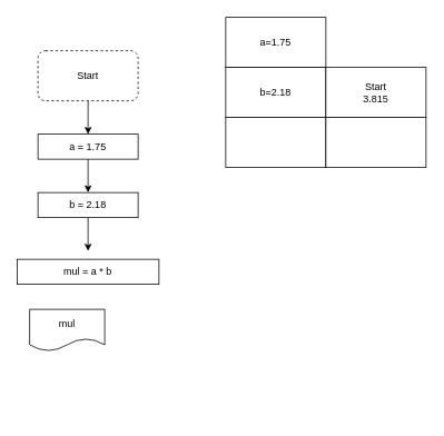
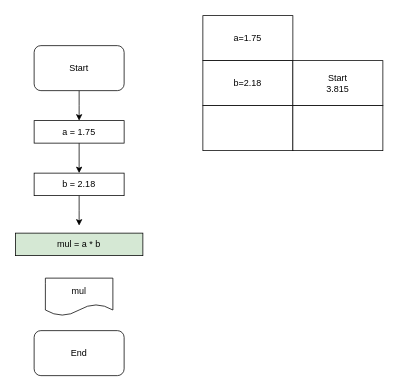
  <mxCell id="0" />
  <mxCell id="1" parent="0" />
  <mxCell id="2" style="edgeStyle=orthogonalEdgeStyle;rounded=0;orthogonalLoop=1;jettySize=auto;html=1;entryX=0.5;entryY=0;entryDx=0;entryDy=0;" parent="1" source="3" edge="1"><mxGeometry relative="1" as="geometry"><mxPoint x="105" y="160" as="targetPoint" /></mxGeometry></mxCell>
- <mxCell id="3" value="Start" style="rounded=1;whiteSpace=wrap;html=1;dashed=1;" parent="1" vertex="1"><mxGeometry x="45" y="60" width="120" height="60" as="geometry" /></mxCell>
+ <mxCell id="3" value="Start" style="rounded=1;whiteSpace=wrap;html=1;" parent="1" vertex="1"><mxGeometry x="45" y="60" width="120" height="60" as="geometry" /></mxCell>
+ <mxCell id="4" value="End" style="rounded=1;whiteSpace=wrap;html=1;" parent="1" vertex="1"><mxGeometry x="45" y="440" width="120" height="60" as="geometry" /></mxCell>
  <mxCell id="5" style="edgeStyle=orthogonalEdgeStyle;rounded=0;orthogonalLoop=1;jettySize=auto;html=1;entryX=0.5;entryY=0;entryDx=0;entryDy=0;" parent="1" source="6" target="8" edge="1"><mxGeometry relative="1" as="geometry" /></mxCell>
  <mxCell id="6" value="a = 1.75" style="rounded=0;whiteSpace=wrap;html=1;" parent="1" vertex="1"><mxGeometry x="45" y="160" width="120" height="30" as="geometry" /></mxCell>
  <mxCell id="7" style="edgeStyle=orthogonalEdgeStyle;rounded=0;orthogonalLoop=1;jettySize=auto;html=1;" parent="1" source="8" edge="1"><mxGeometry relative="1" as="geometry"><mxPoint x="105" y="300" as="targetPoint" /></mxGeometry></mxCell>
  <mxCell id="8" value="b = 2.18" style="rounded=0;whiteSpace=wrap;html=1;" parent="1" vertex="1"><mxGeometry x="45" y="230" width="120" height="30" as="geometry" /></mxCell>
- <mxCell id="9" value="mul = a * b" style="rounded=0;whiteSpace=wrap;html=1;" parent="1" vertex="1"><mxGeometry x="20" y="310" width="170" height="30" as="geometry" /></mxCell>
- <mxCell id="10" value="mul" style="shape=document;whiteSpace=wrap;html=1;boundedLbl=1;" parent="1" vertex="1"><mxGeometry x="35" y="370" width="90" height="50" as="geometry" /></mxCell>
+ <mxCell id="9" value="mul = a * b" style="rounded=0;whiteSpace=wrap;html=1;fillColor=#d5e8d4;" parent="1" vertex="1"><mxGeometry x="20" y="310" width="170" height="30" as="geometry" /></mxCell>
+ <mxCell id="10" value="mul" style="shape=document;whiteSpace=wrap;html=1;boundedLbl=1;" parent="1" vertex="1"><mxGeometry x="60" y="370" width="90" height="50" as="geometry" /></mxCell>
  <mxCell id="11" value="a=1.75" style="rounded=0;whiteSpace=wrap;html=1;" parent="1" vertex="1"><mxGeometry x="270" y="20" width="120" height="60" as="geometry" /></mxCell>
  <mxCell id="12" value="b=2.18" style="rounded=0;whiteSpace=wrap;html=1;" parent="1" vertex="1"><mxGeometry x="270" y="80" width="120" height="60" as="geometry" /></mxCell>
  <mxCell id="13" value="Start&lt;br&gt;3.815" style="rounded=0;whiteSpace=wrap;html=1;" parent="1" vertex="1"><mxGeometry x="390" y="80" width="120" height="60" as="geometry" /></mxCell>
  <mxCell id="14" value="" style="rounded=0;whiteSpace=wrap;html=1;" parent="1" vertex="1"><mxGeometry x="270" y="140" width="120" height="60" as="geometry" /></mxCell>
  <mxCell id="15" value="" style="rounded=0;whiteSpace=wrap;html=1;" parent="1" vertex="1"><mxGeometry x="390" y="140" width="120" height="60" as="geometry" /></mxCell>
